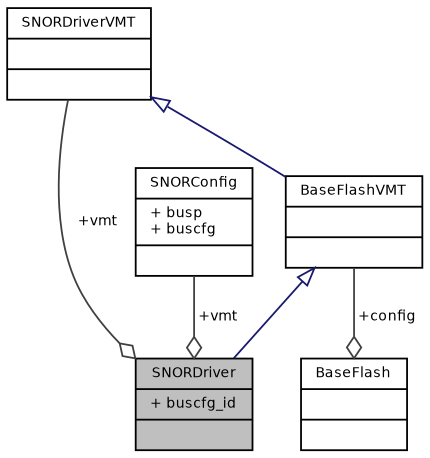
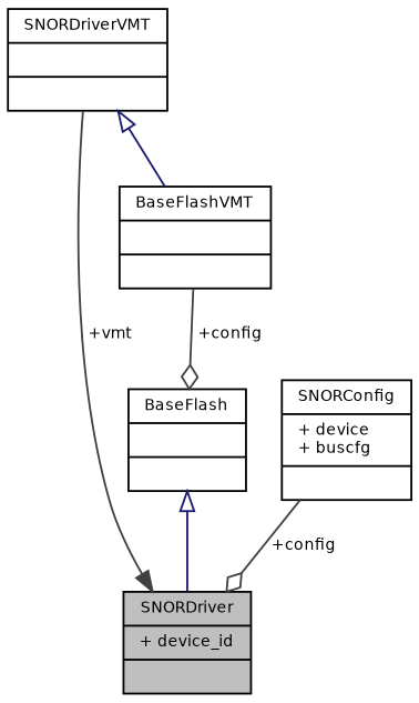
  digraph {
    node [color=black fontname=Helvetica fontsize=8 shape=record]
    edge [color=grey25 fontname=Helvetica fontsize=8 labelfontname=Helvetica labelfontsize=8 style=solid arrowhead=odiamond]
-   n1 [fillcolor=grey75 fontcolor=black height=0.2 label="{SNORDriver\n|+ buscfg_id\l|}" style=filled width=0.4]
+   n1 [fillcolor=grey75 fontcolor=black height=0.2 label="{SNORDriver\n|+ device_id\l|}" style=filled width=0.4]
    n2 [height=0.2 label="{BaseFlash\n||}" width=0.4]
    n3 [height=0.2 label="{BaseFlashVMT\n||}" width=0.4]
    n4 [height=0.2 label="{SNORDriverVMT\n||}" width=0.4]
-   n5 [height=0.2 label="{SNORConfig\n|+ busp\l+ buscfg\l|}" width=0.4]
-   n3 -> n1 [arrowtail=onormal color=midnightblue dir=back arrowhead=""]
+   n5 [height=0.2 label="{SNORConfig\n|+ device\l+ buscfg\l|}" width=0.4]
+   n2 -> n1 [arrowtail=onormal color=midnightblue dir=back arrowhead=""]
    n3 -> n2 [label=" +config"]
-   n4 -> n1 [label=" +vmt"]
+   n4 -> n1 [arrowhead=normal label=" +vmt"]
    n4 -> n3 [arrowtail=onormal color=midnightblue dir=back arrowhead=""]
-   n5 -> n1 [label=" +vmt"]
+   n5 -> n1 [label=" +config"]
  }
